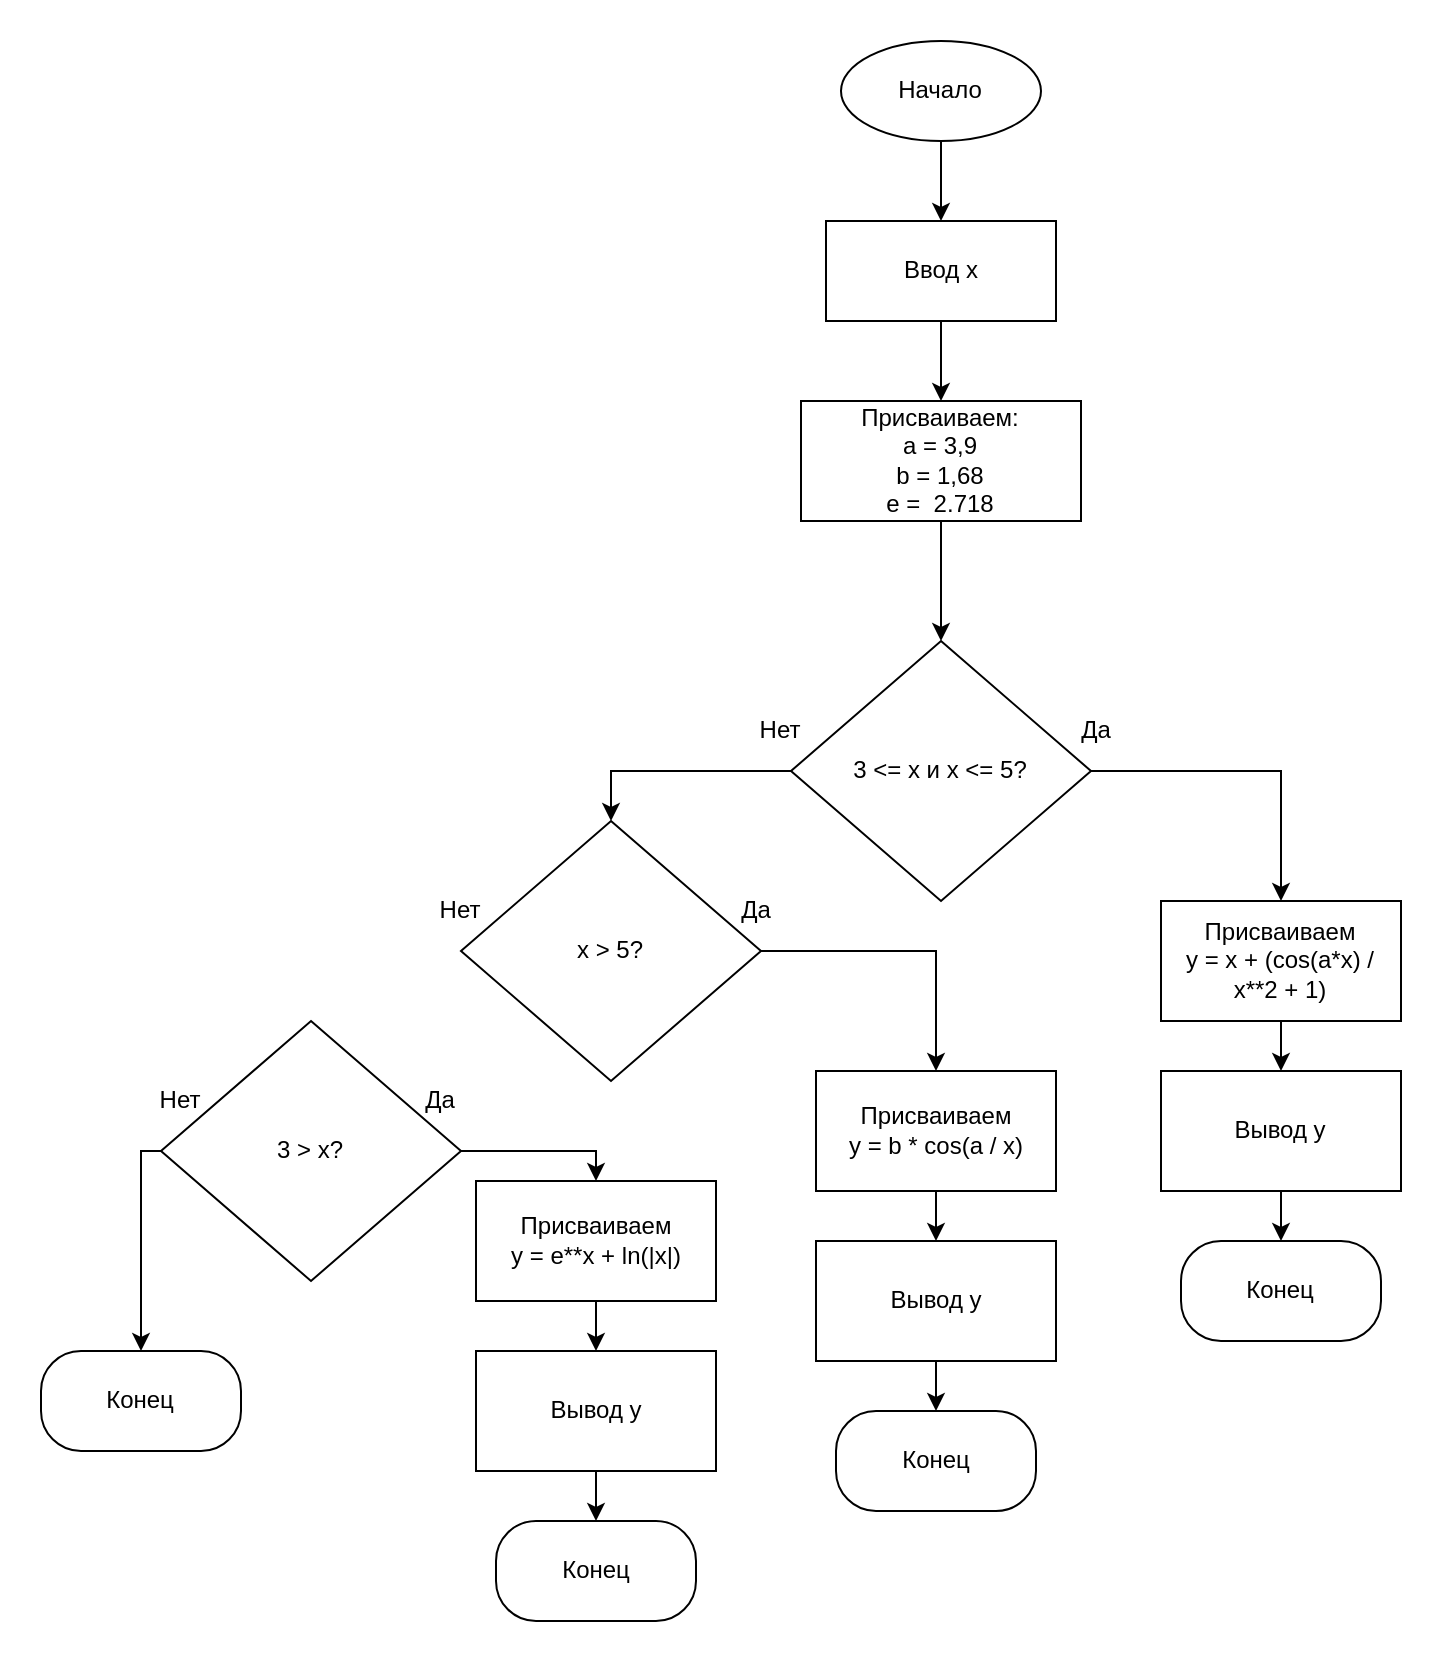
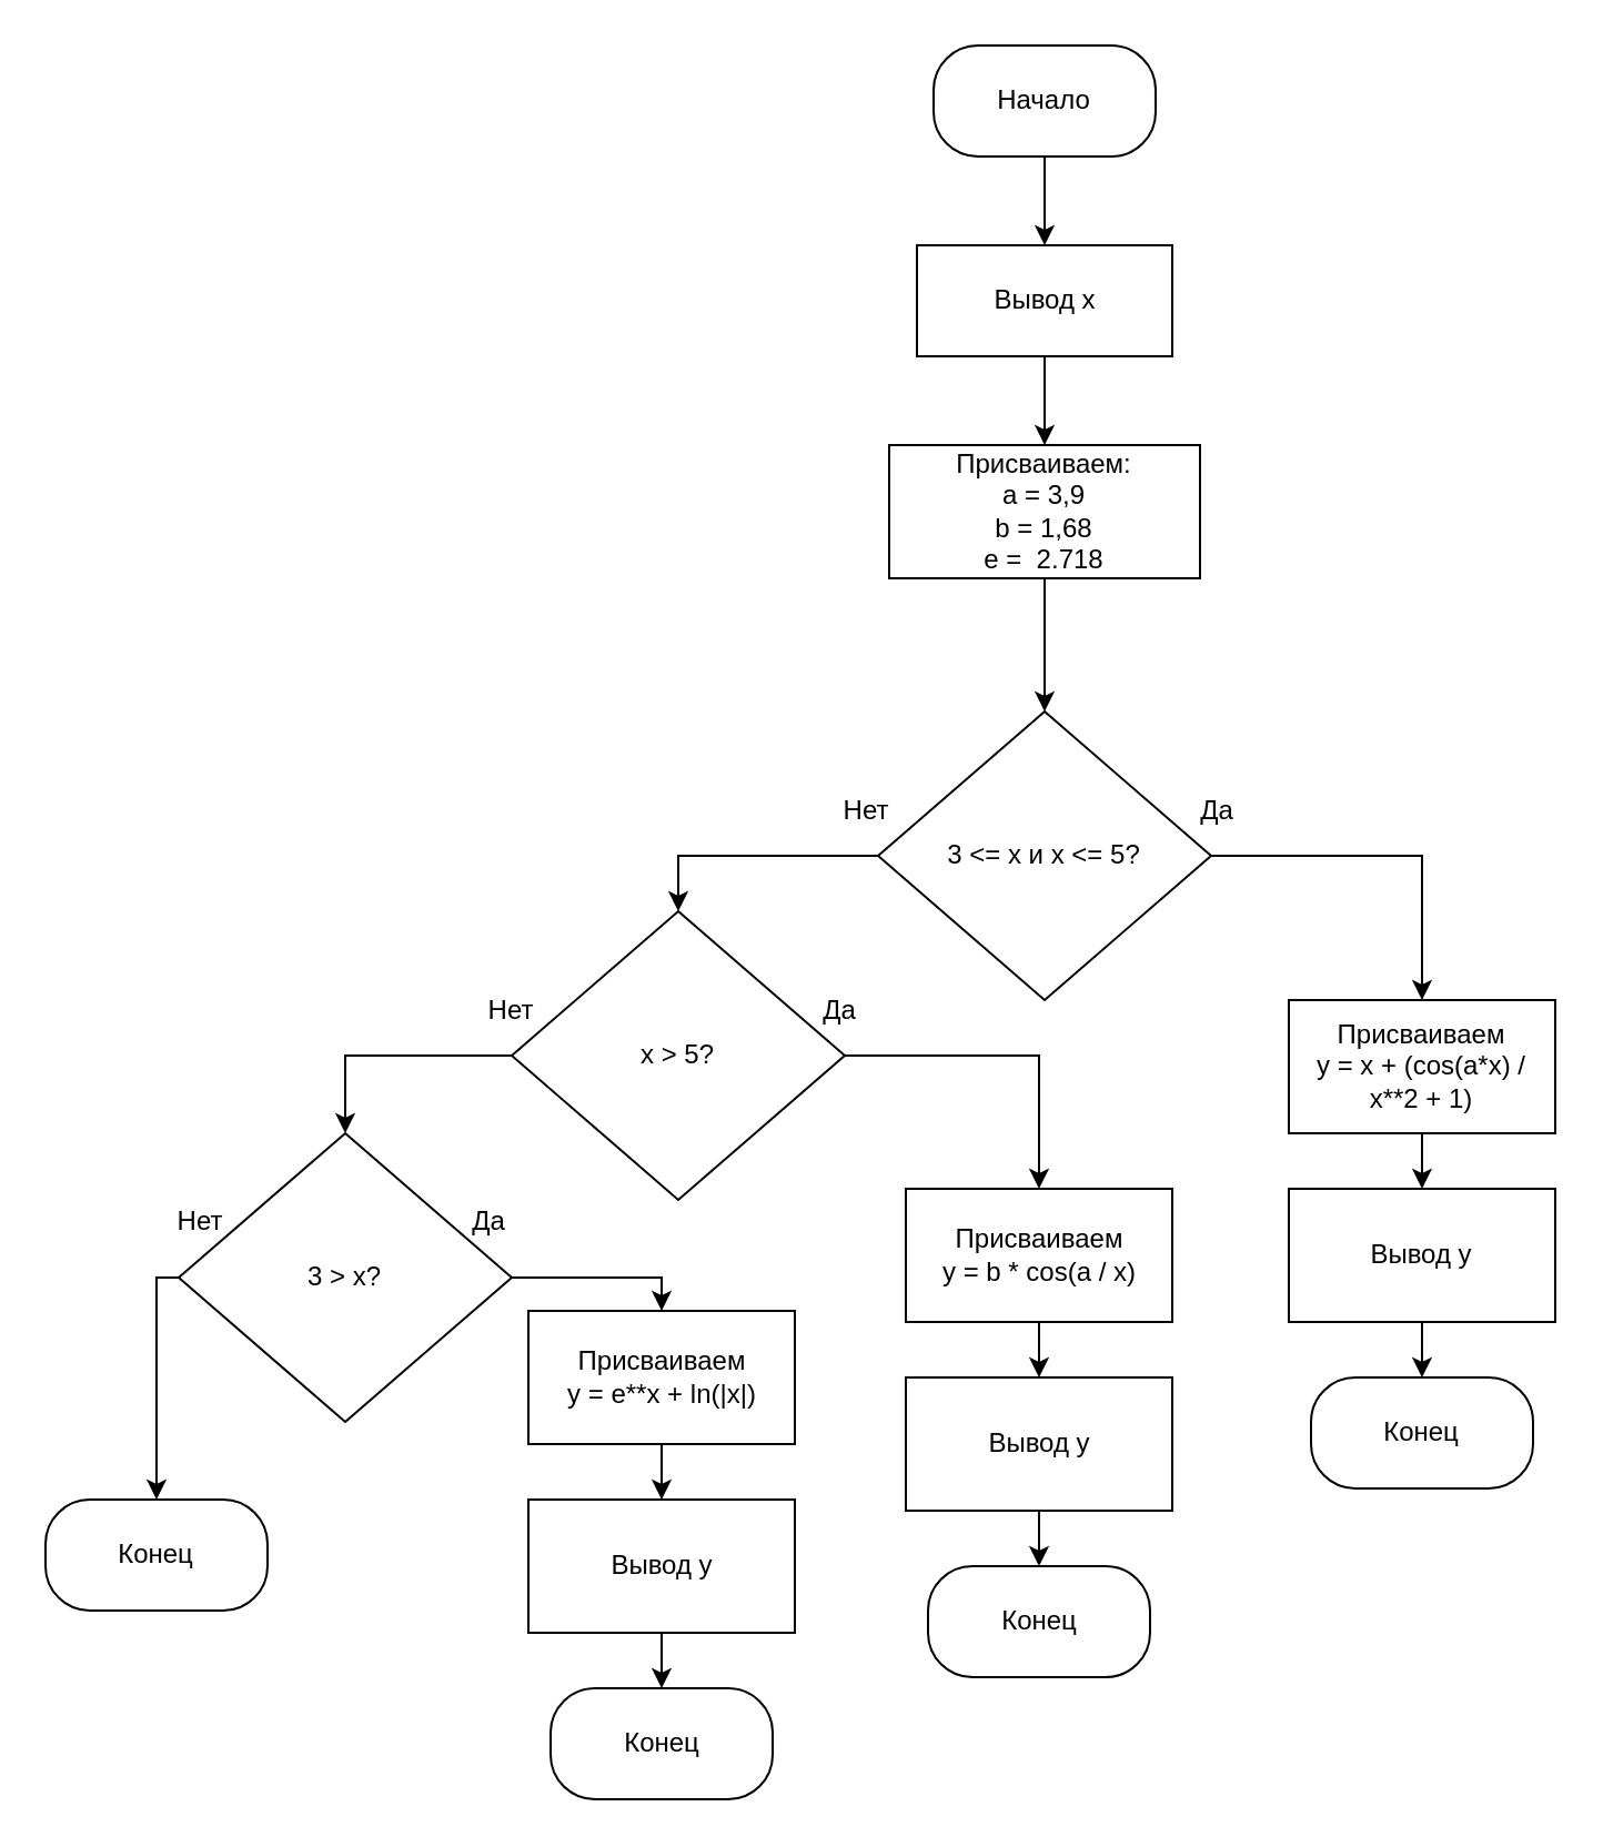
  <mxCell id="0" />
  <mxCell id="1" parent="0" />
  <mxCell id="2" style="edgeStyle=orthogonalEdgeStyle;rounded=0;orthogonalLoop=1;jettySize=auto;html=1;exitX=0.5;exitY=1;exitDx=0;exitDy=0;entryX=0.5;entryY=0;entryDx=0;entryDy=0;" edge="1" parent="1" source="3" target="5"><mxGeometry relative="1" as="geometry" /></mxCell>
- <mxCell id="3" value="Начало" style="ellipse;whiteSpace=wrap;html=1;arcSize=40;" vertex="1" parent="1"><mxGeometry x="420" y="20" width="100" height="50" as="geometry" /></mxCell>
+ <mxCell id="3" value="Начало" style="rounded=1;whiteSpace=wrap;html=1;arcSize=40;" vertex="1" parent="1"><mxGeometry x="420" y="20" width="100" height="50" as="geometry" /></mxCell>
  <mxCell id="4" style="edgeStyle=orthogonalEdgeStyle;rounded=0;orthogonalLoop=1;jettySize=auto;html=1;exitX=0.5;exitY=1;exitDx=0;exitDy=0;entryX=0.5;entryY=0;entryDx=0;entryDy=0;" edge="1" parent="1" source="5" target="7"><mxGeometry relative="1" as="geometry" /></mxCell>
- <mxCell id="5" value="Ввод x" style="rounded=0;whiteSpace=wrap;html=1;" vertex="1" parent="1"><mxGeometry x="412.5" y="110" width="115" height="50" as="geometry" /></mxCell>
+ <mxCell id="5" value="Вывод x" style="rounded=0;whiteSpace=wrap;html=1;" vertex="1" parent="1"><mxGeometry x="412.5" y="110" width="115" height="50" as="geometry" /></mxCell>
  <mxCell id="6" style="edgeStyle=orthogonalEdgeStyle;rounded=0;orthogonalLoop=1;jettySize=auto;html=1;exitX=0.5;exitY=1;exitDx=0;exitDy=0;entryX=0.5;entryY=0;entryDx=0;entryDy=0;" edge="1" parent="1" source="7" target="10"><mxGeometry relative="1" as="geometry" /></mxCell>
  <mxCell id="7" value="Присваиваем:&lt;br&gt;а = 3,9&lt;br&gt;b = 1,68&lt;br&gt;e =&amp;nbsp;&amp;nbsp;2.718" style="rounded=0;whiteSpace=wrap;html=1;" vertex="1" parent="1"><mxGeometry x="400" y="200" width="140" height="60" as="geometry" /></mxCell>
  <mxCell id="8" style="edgeStyle=orthogonalEdgeStyle;rounded=0;orthogonalLoop=1;jettySize=auto;html=1;exitX=1;exitY=0.5;exitDx=0;exitDy=0;entryX=0.5;entryY=0;entryDx=0;entryDy=0;" edge="1" parent="1" source="10" target="12"><mxGeometry relative="1" as="geometry" /></mxCell>
  <mxCell id="9" style="edgeStyle=orthogonalEdgeStyle;rounded=0;orthogonalLoop=1;jettySize=auto;html=1;exitX=0;exitY=0.5;exitDx=0;exitDy=0;entryX=0.5;entryY=0;entryDx=0;entryDy=0;" edge="1" parent="1" source="10" target="18"><mxGeometry relative="1" as="geometry" /></mxCell>
  <mxCell id="10" value="3 &amp;lt;= x и x &amp;lt;= 5?" style="rhombus;whiteSpace=wrap;html=1;" vertex="1" parent="1"><mxGeometry x="395" y="320" width="150" height="130" as="geometry" /></mxCell>
  <mxCell id="11" style="edgeStyle=orthogonalEdgeStyle;rounded=0;orthogonalLoop=1;jettySize=auto;html=1;exitX=0.5;exitY=1;exitDx=0;exitDy=0;entryX=0.5;entryY=0;entryDx=0;entryDy=0;" edge="1" parent="1" source="12" target="14"><mxGeometry relative="1" as="geometry" /></mxCell>
  <mxCell id="12" value="Присваиваем&lt;br&gt;y =&amp;nbsp;x + (cos(a*x) / x**2 + 1)" style="rounded=0;whiteSpace=wrap;html=1;" vertex="1" parent="1"><mxGeometry x="580" y="450" width="120" height="60" as="geometry" /></mxCell>
  <mxCell id="13" style="edgeStyle=orthogonalEdgeStyle;rounded=0;orthogonalLoop=1;jettySize=auto;html=1;exitX=0.5;exitY=1;exitDx=0;exitDy=0;entryX=0.5;entryY=0;entryDx=0;entryDy=0;" edge="1" parent="1" source="14" target="15"><mxGeometry relative="1" as="geometry" /></mxCell>
  <mxCell id="14" value="Вывод y" style="rounded=0;whiteSpace=wrap;html=1;" vertex="1" parent="1"><mxGeometry x="580" y="535" width="120" height="60" as="geometry" /></mxCell>
  <mxCell id="15" value="Конец" style="rounded=1;whiteSpace=wrap;html=1;arcSize=40;" vertex="1" parent="1"><mxGeometry x="590" y="620" width="100" height="50" as="geometry" /></mxCell>
  <mxCell id="16" style="edgeStyle=orthogonalEdgeStyle;rounded=0;orthogonalLoop=1;jettySize=auto;html=1;exitX=1;exitY=0.5;exitDx=0;exitDy=0;entryX=0.5;entryY=0;entryDx=0;entryDy=0;" edge="1" parent="1" source="18" target="20"><mxGeometry relative="1" as="geometry" /></mxCell>
+ <mxCell id="17" style="edgeStyle=orthogonalEdgeStyle;rounded=0;orthogonalLoop=1;jettySize=auto;html=1;exitX=0;exitY=0.5;exitDx=0;exitDy=0;entryX=0.5;entryY=0;entryDx=0;entryDy=0;" edge="1" parent="1" source="18" target="26"><mxGeometry relative="1" as="geometry" /></mxCell>
  <mxCell id="18" value="x &amp;gt; 5?" style="rhombus;whiteSpace=wrap;html=1;" vertex="1" parent="1"><mxGeometry x="230" y="410" width="150" height="130" as="geometry" /></mxCell>
  <mxCell id="19" style="edgeStyle=orthogonalEdgeStyle;rounded=0;orthogonalLoop=1;jettySize=auto;html=1;exitX=0.5;exitY=1;exitDx=0;exitDy=0;entryX=0.5;entryY=0;entryDx=0;entryDy=0;" edge="1" parent="1" source="20" target="22"><mxGeometry relative="1" as="geometry" /></mxCell>
  <mxCell id="20" value="Присваиваем&lt;br&gt;y =&amp;nbsp;b * cos(a / x)" style="rounded=0;whiteSpace=wrap;html=1;" vertex="1" parent="1"><mxGeometry x="407.5" y="535" width="120" height="60" as="geometry" /></mxCell>
  <mxCell id="21" style="edgeStyle=orthogonalEdgeStyle;rounded=0;orthogonalLoop=1;jettySize=auto;html=1;exitX=0.5;exitY=1;exitDx=0;exitDy=0;entryX=0.5;entryY=0;entryDx=0;entryDy=0;" edge="1" parent="1" source="22" target="23"><mxGeometry relative="1" as="geometry" /></mxCell>
  <mxCell id="22" value="Вывод y" style="rounded=0;whiteSpace=wrap;html=1;" vertex="1" parent="1"><mxGeometry x="407.5" y="620" width="120" height="60" as="geometry" /></mxCell>
  <mxCell id="23" value="Конец" style="rounded=1;whiteSpace=wrap;html=1;arcSize=40;" vertex="1" parent="1"><mxGeometry x="417.5" y="705" width="100" height="50" as="geometry" /></mxCell>
  <mxCell id="24" style="edgeStyle=orthogonalEdgeStyle;rounded=0;orthogonalLoop=1;jettySize=auto;html=1;exitX=1;exitY=0.5;exitDx=0;exitDy=0;entryX=0.5;entryY=0;entryDx=0;entryDy=0;" edge="1" parent="1" source="26" target="28"><mxGeometry relative="1" as="geometry"><Array as="points"><mxPoint x="298" y="575" /></Array></mxGeometry></mxCell>
  <mxCell id="25" style="edgeStyle=orthogonalEdgeStyle;rounded=0;orthogonalLoop=1;jettySize=auto;html=1;exitX=0;exitY=0.5;exitDx=0;exitDy=0;entryX=0.5;entryY=0;entryDx=0;entryDy=0;" edge="1" parent="1" source="26" target="32"><mxGeometry relative="1" as="geometry"><Array as="points"><mxPoint x="70" y="575" /></Array></mxGeometry></mxCell>
  <mxCell id="26" value="3 &amp;gt; x?" style="rhombus;whiteSpace=wrap;html=1;" vertex="1" parent="1"><mxGeometry x="80" y="510" width="150" height="130" as="geometry" /></mxCell>
  <mxCell id="27" style="edgeStyle=orthogonalEdgeStyle;rounded=0;orthogonalLoop=1;jettySize=auto;html=1;exitX=0.5;exitY=1;exitDx=0;exitDy=0;entryX=0.5;entryY=0;entryDx=0;entryDy=0;" edge="1" parent="1" source="28" target="30"><mxGeometry relative="1" as="geometry" /></mxCell>
  <mxCell id="28" value="Присваиваем&lt;br&gt;y =&amp;nbsp;e**x + ln(|x|)" style="rounded=0;whiteSpace=wrap;html=1;" vertex="1" parent="1"><mxGeometry x="237.5" y="590" width="120" height="60" as="geometry" /></mxCell>
  <mxCell id="29" style="edgeStyle=orthogonalEdgeStyle;rounded=0;orthogonalLoop=1;jettySize=auto;html=1;exitX=0.5;exitY=1;exitDx=0;exitDy=0;entryX=0.5;entryY=0;entryDx=0;entryDy=0;" edge="1" parent="1" source="30" target="31"><mxGeometry relative="1" as="geometry" /></mxCell>
  <mxCell id="30" value="Вывод y" style="rounded=0;whiteSpace=wrap;html=1;" vertex="1" parent="1"><mxGeometry x="237.5" y="675" width="120" height="60" as="geometry" /></mxCell>
  <mxCell id="31" value="Конец" style="rounded=1;whiteSpace=wrap;html=1;arcSize=40;" vertex="1" parent="1"><mxGeometry x="247.5" y="760" width="100" height="50" as="geometry" /></mxCell>
  <mxCell id="32" value="Конец" style="rounded=1;whiteSpace=wrap;html=1;arcSize=40;" vertex="1" parent="1"><mxGeometry x="20" y="675" width="100" height="50" as="geometry" /></mxCell>
  <mxCell id="33" value="Нет" style="text;html=1;align=center;verticalAlign=middle;whiteSpace=wrap;rounded=0;" vertex="1" parent="1"><mxGeometry x="360" y="350" width="60" height="30" as="geometry" /></mxCell>
  <mxCell id="34" value="Да" style="text;html=1;align=center;verticalAlign=middle;whiteSpace=wrap;rounded=0;" vertex="1" parent="1"><mxGeometry x="517.5" y="350" width="60" height="30" as="geometry" /></mxCell>
  <mxCell id="35" value="Да" style="text;html=1;align=center;verticalAlign=middle;whiteSpace=wrap;rounded=0;" vertex="1" parent="1"><mxGeometry x="190" y="535" width="60" height="30" as="geometry" /></mxCell>
  <mxCell id="36" value="Да" style="text;html=1;align=center;verticalAlign=middle;whiteSpace=wrap;rounded=0;" vertex="1" parent="1"><mxGeometry x="347.5" y="440" width="60" height="30" as="geometry" /></mxCell>
  <mxCell id="37" value="Нет" style="text;html=1;align=center;verticalAlign=middle;whiteSpace=wrap;rounded=0;" vertex="1" parent="1"><mxGeometry x="60" y="535" width="60" height="30" as="geometry" /></mxCell>
  <mxCell id="38" value="Нет" style="text;html=1;align=center;verticalAlign=middle;whiteSpace=wrap;rounded=0;" vertex="1" parent="1"><mxGeometry x="200" y="440" width="60" height="30" as="geometry" /></mxCell>
